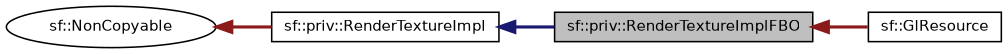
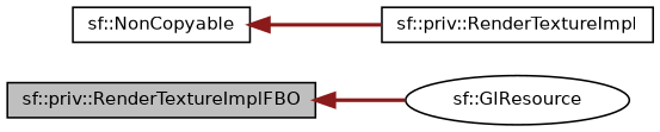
  digraph {
    rankdir=LR
    node [color=black fillcolor=white fontname=Helvetica fontsize=10 shape=box style=filled]
    edge [color=firebrick4 dir=back fontname=Helvetica fontsize=10 labelfontname=Helvetica labelfontsize=10 style=bold]
    n1 [fillcolor=grey75 fontcolor=black height=0.2 label="sf::priv::RenderTextureImplFBO" width=0.4]
-   n2 [height=0.2 label="sf::GlResource" width=0.4]
+   n2 [height=0.2 label="sf::GlResource" shape=ellipse width=0.4]
    n3 [height=0.2 label="sf::priv::RenderTextureImpl" width=0.4]
-   n4 [height=0.2 label="sf::NonCopyable" shape=ellipse width=0.4]
+   n4 [height=0.2 label="sf::NonCopyable" width=0.4]
    n1 -> n2
-   n3 -> n1 [color=midnightblue]
    n4 -> n3
  }
